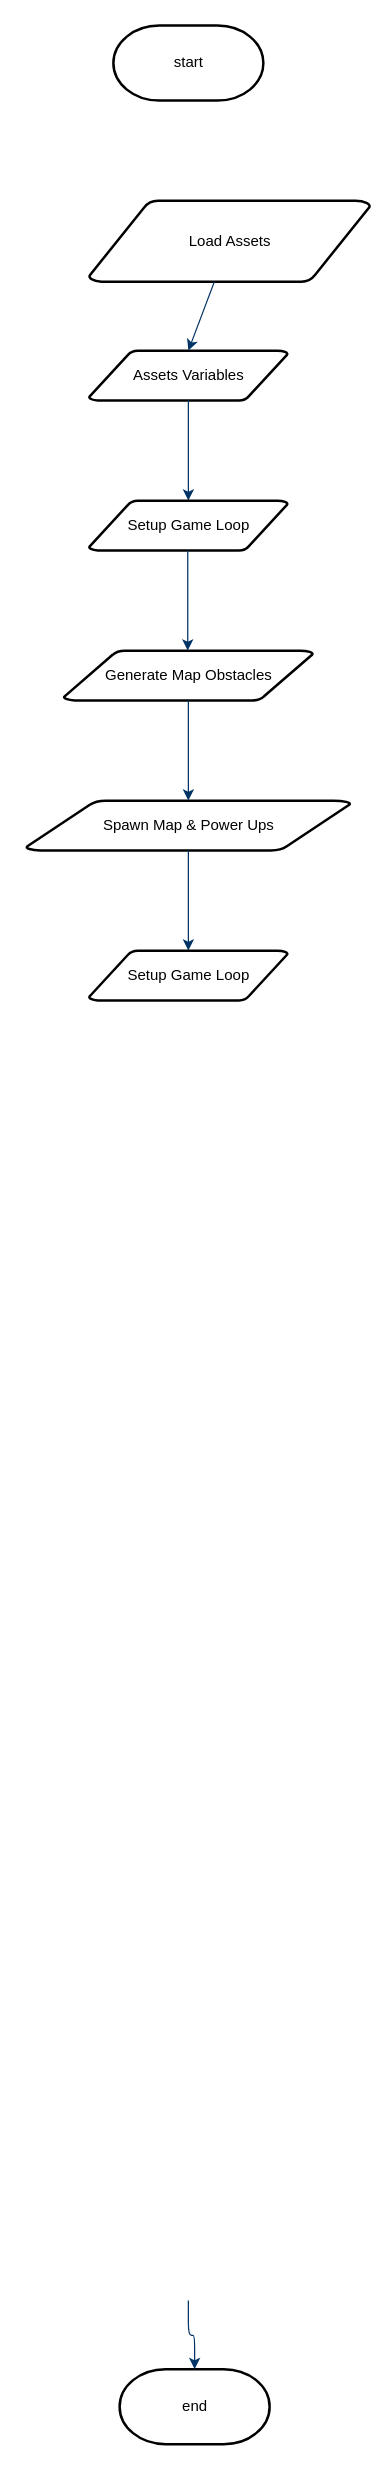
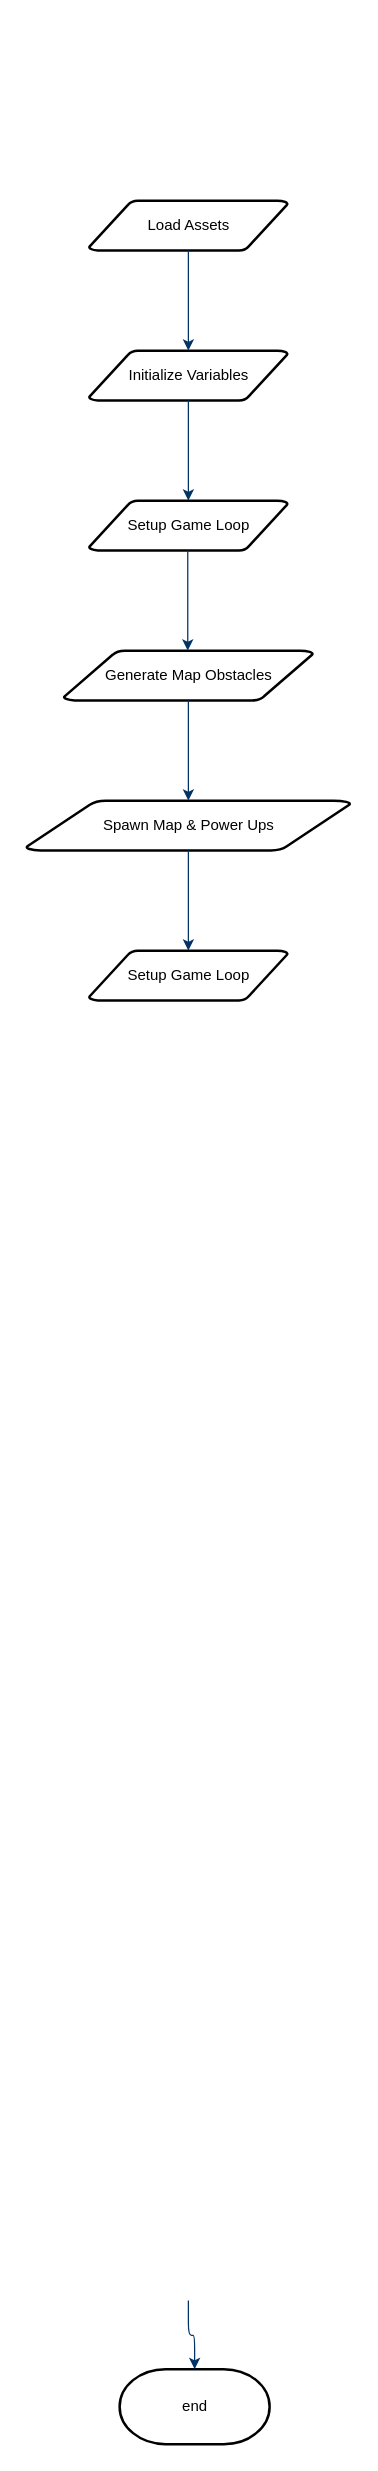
  <mxCell id="0" />
  <mxCell id="1" parent="0" />
- <mxCell id="2" value="start" style="shape=mxgraph.flowchart.terminator;strokeWidth=2;gradientColor=none;gradientDirection=north;fontStyle=0;html=1;" parent="1" vertex="1"><mxGeometry x="90" y="20" width="120" height="60" as="geometry" /></mxCell>
- <mxCell id="3" value="Load Assets" style="shape=mxgraph.flowchart.data;strokeWidth=2;gradientColor=none;gradientDirection=north;fontStyle=0;html=1;" parent="1" vertex="1"><mxGeometry x="70.5" y="160" width="225" height="65" as="geometry" /></mxCell>
- <mxCell id="4" value="Assets Variables" style="shape=mxgraph.flowchart.data;strokeWidth=2;gradientColor=none;gradientDirection=north;fontStyle=0;html=1;" parent="1" vertex="1"><mxGeometry x="70.5" y="280" width="159" height="40" as="geometry" /></mxCell>
+ <mxCell id="3" value="Load Assets" style="shape=mxgraph.flowchart.data;strokeWidth=2;gradientColor=none;gradientDirection=north;fontStyle=0;html=1;" parent="1" vertex="1"><mxGeometry x="70.5" y="160" width="159" height="40" as="geometry" /></mxCell>
+ <mxCell id="4" value="Initialize Variables" style="shape=mxgraph.flowchart.data;strokeWidth=2;gradientColor=none;gradientDirection=north;fontStyle=0;html=1;" parent="1" vertex="1"><mxGeometry x="70.5" y="280" width="159" height="40" as="geometry" /></mxCell>
  <mxCell id="5" style="fontStyle=1;strokeColor=#003366;strokeWidth=1;html=1;" parent="1" source="3" edge="1"><mxGeometry relative="1" as="geometry"><mxPoint x="150" y="280" as="targetPoint" /></mxGeometry></mxCell>
  <mxCell id="6" style="fontStyle=1;strokeColor=#003366;strokeWidth=1;html=1;entryX=0.5;entryY=0;entryDx=0;entryDy=0;entryPerimeter=0;" parent="1" source="4" target="9" edge="1"><mxGeometry relative="1" as="geometry"><mxPoint x="150" y="400" as="targetPoint" /></mxGeometry></mxCell>
  <mxCell id="7" value="end" style="shape=mxgraph.flowchart.terminator;strokeWidth=2;gradientColor=none;gradientDirection=north;fontStyle=0;html=1;" parent="1" vertex="1"><mxGeometry x="95" y="1895" width="120" height="60" as="geometry" /></mxCell>
  <mxCell id="8" value="" style="edgeStyle=elbowEdgeStyle;elbow=vertical;exitX=0.5;exitY=1;exitPerimeter=0;entryX=0.5;entryY=0;entryPerimeter=0;fontStyle=1;strokeColor=#003366;strokeWidth=1;html=1;" parent="1" target="7" edge="1"><mxGeometry width="100" height="100" as="geometry"><mxPoint x="150" y="1840" as="sourcePoint" /><mxPoint x="-70" as="targetPoint" y="30" /></mxGeometry></mxCell>
  <mxCell id="9" value="Setup Game Loop" style="shape=mxgraph.flowchart.data;strokeWidth=2;gradientColor=none;gradientDirection=north;fontStyle=0;html=1;" vertex="1" parent="1"><mxGeometry x="70.5" y="400" width="159" height="40" as="geometry" /></mxCell>
  <mxCell id="10" value="Generate Map Obstacles" style="shape=mxgraph.flowchart.data;strokeWidth=2;gradientColor=none;gradientDirection=north;fontStyle=0;html=1;" vertex="1" parent="1"><mxGeometry x="50.25" y="520" width="199.5" height="40" as="geometry" /></mxCell>
  <mxCell id="11" value="Spawn Map &amp;amp; Power Ups" style="shape=mxgraph.flowchart.data;strokeWidth=2;gradientColor=none;gradientDirection=north;fontStyle=0;html=1;" vertex="1" parent="1"><mxGeometry x="20.25" y="640" width="259.5" height="40" as="geometry" /></mxCell>
  <mxCell id="12" style="fontStyle=1;strokeColor=#003366;strokeWidth=1;html=1;" edge="1" parent="1" source="10"><mxGeometry relative="1" as="geometry"><mxPoint x="150" y="640" as="targetPoint" /></mxGeometry></mxCell>
  <mxCell id="13" style="fontStyle=1;strokeColor=#003366;strokeWidth=1;html=1;entryX=0.5;entryY=0;entryDx=0;entryDy=0;entryPerimeter=0;" edge="1" parent="1" source="11" target="14"><mxGeometry relative="1" as="geometry"><mxPoint x="150" y="760" as="targetPoint" /></mxGeometry></mxCell>
  <mxCell id="14" value="Setup Game Loop" style="shape=mxgraph.flowchart.data;strokeWidth=2;gradientColor=none;gradientDirection=north;fontStyle=0;html=1;" vertex="1" parent="1"><mxGeometry x="70.5" y="760" width="159" height="40" as="geometry" /></mxCell>
  <mxCell id="15" style="fontStyle=1;strokeColor=#003366;strokeWidth=1;html=1;entryX=0.5;entryY=0;entryDx=0;entryDy=0;entryPerimeter=0;" edge="1" parent="1"><mxGeometry relative="1" as="geometry"><mxPoint x="149.5" y="440" as="sourcePoint" /><mxPoint x="149.5" y="520" as="targetPoint" /></mxGeometry></mxCell>
